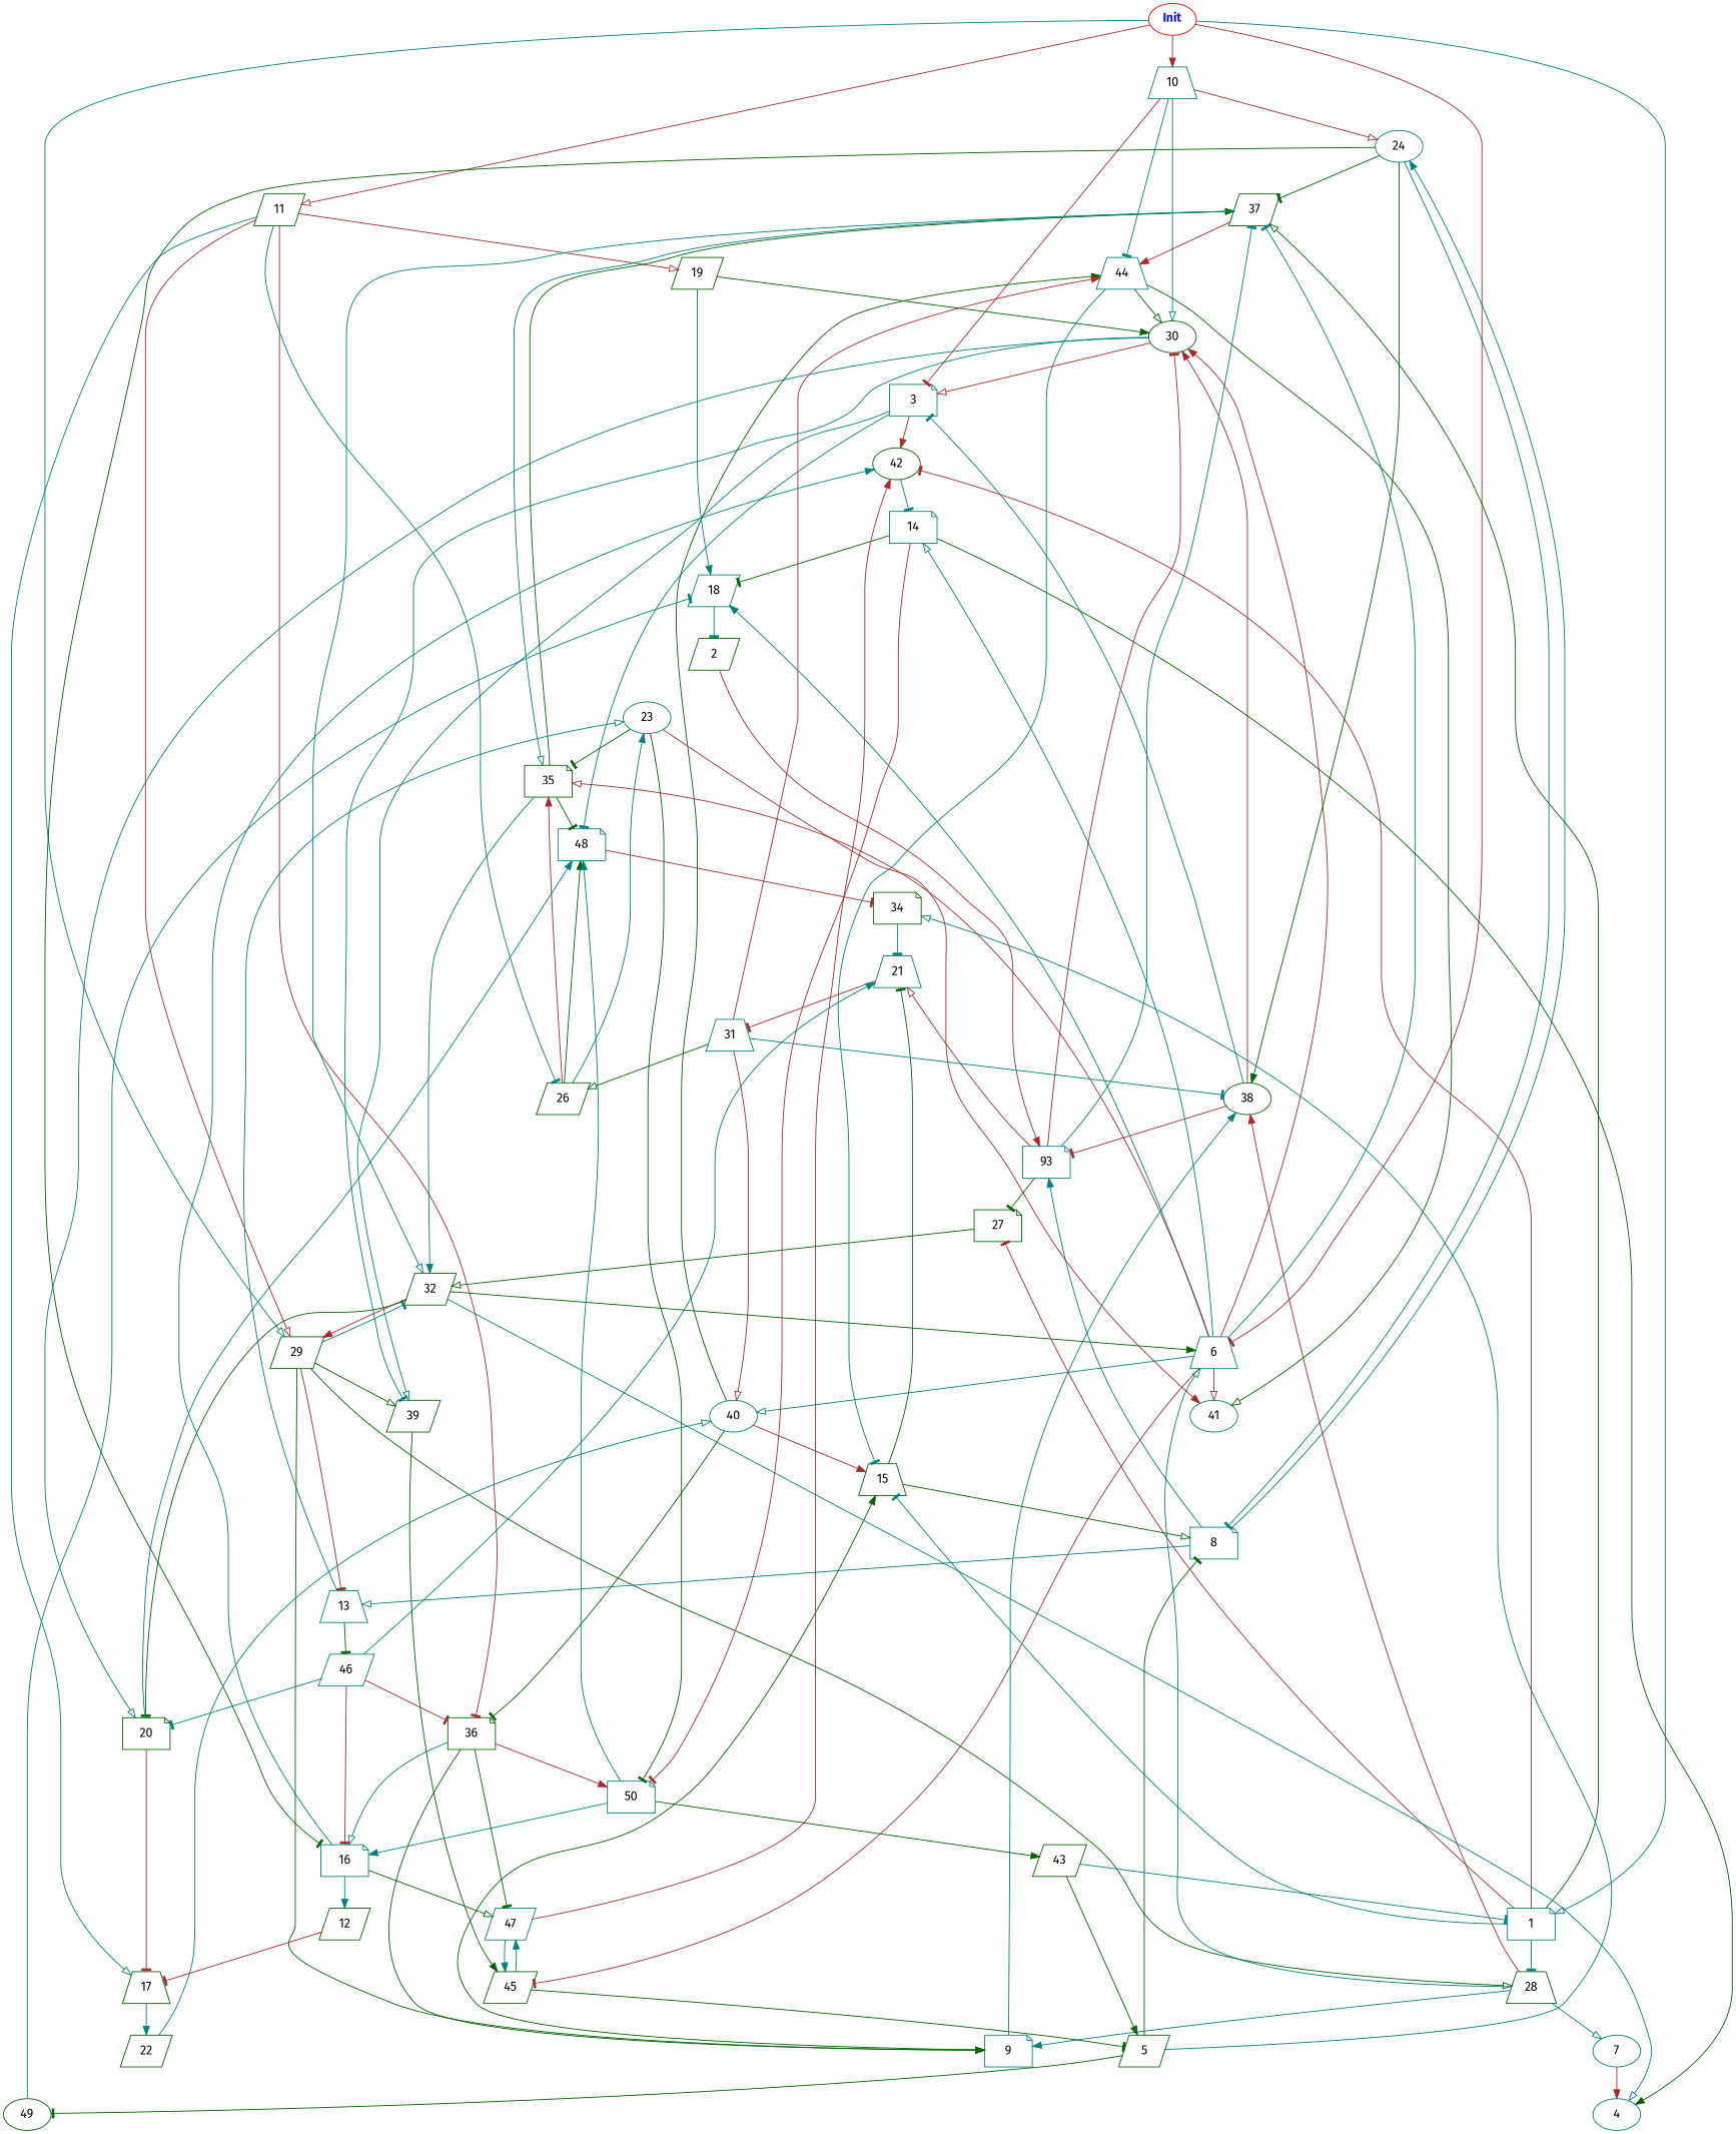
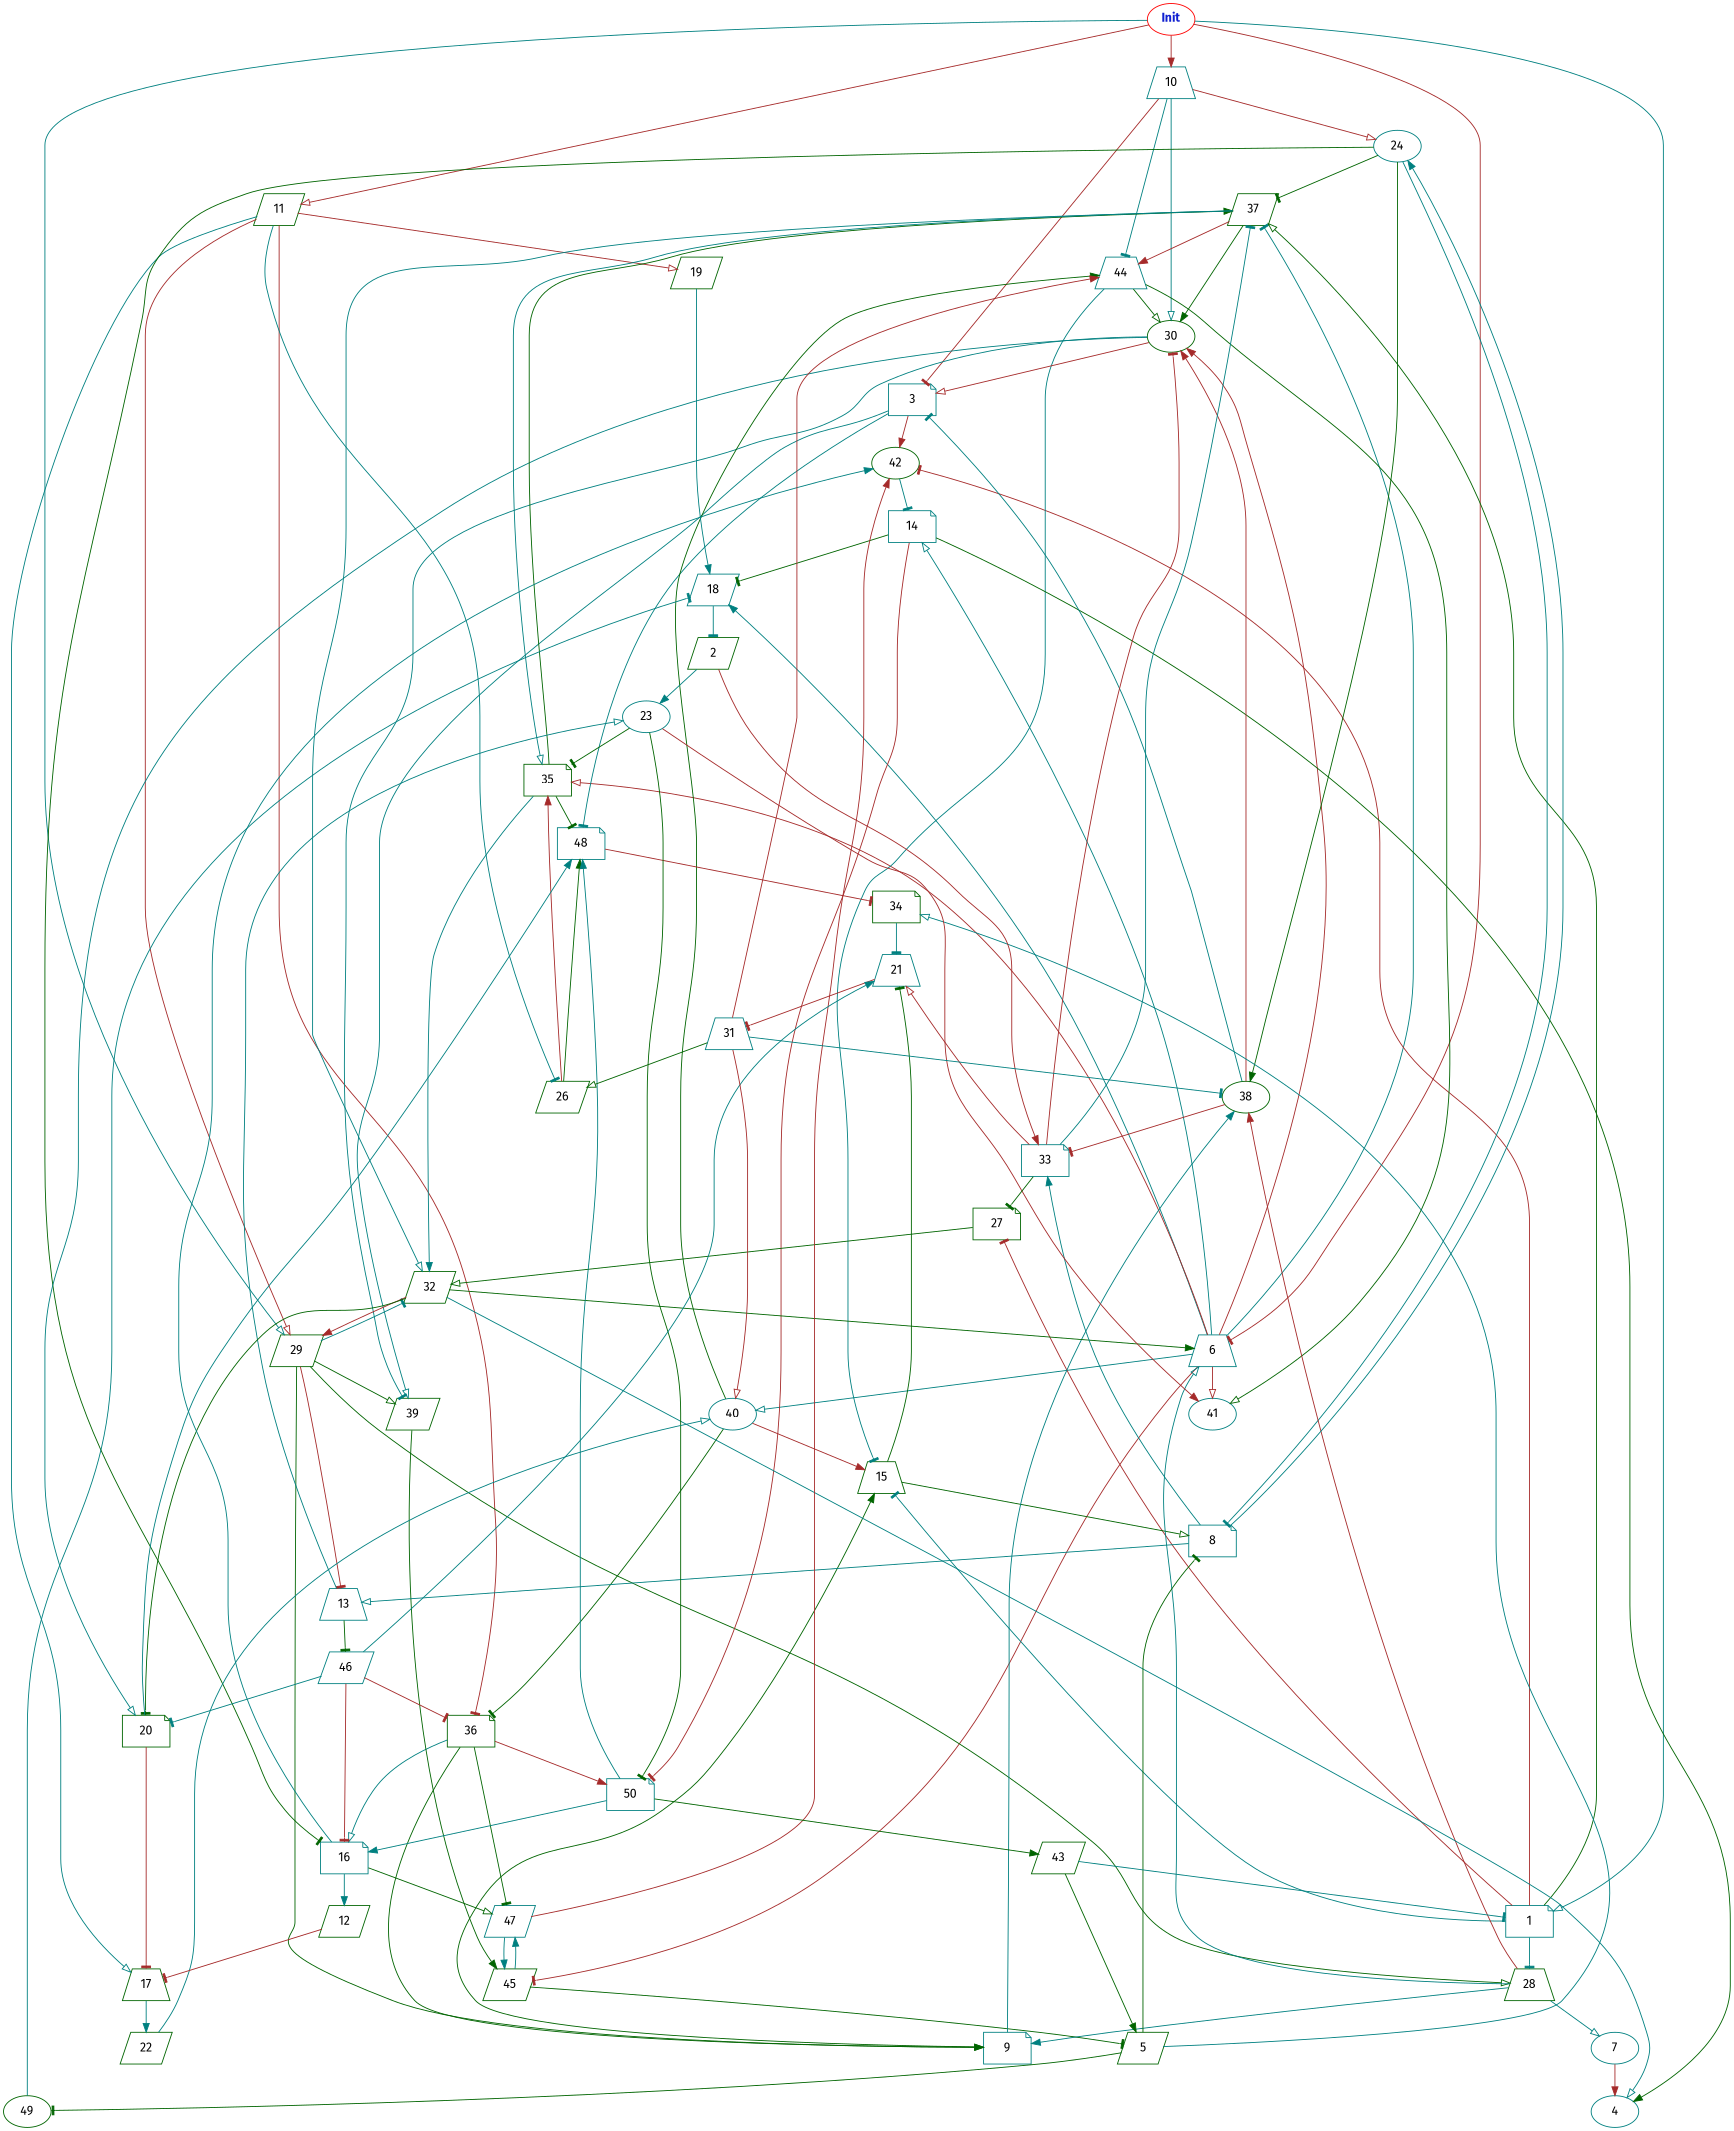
  digraph {
    fontname="Fira Sans"
    node [color=darkgreen fontname="Fira Sans" shape=parallelogram]
    edge [arrowhead=tee color=teal fontname="Fira Sans" weight=1.0]
    n1 [color=red fontcolor="#1020d0" label=<<b>Init</b>> shape=""]
    10 [color=teal shape=trapezium]
    6 [color=teal shape=trapezium]
    11
    1 [color=teal shape=note]
    29
    24 [color=teal shape=ellipse]
    44 [color=teal shape=trapezium]
    3 [color=teal shape=note]
    30 [shape=ellipse]
    40 [color=teal shape=ellipse]
    45
    18 [color=teal]
    35 [shape=note]
    37
    41 [color=teal shape=ellipse]
    14 [color=teal shape=note]
    36 [shape=note]
    26
    17 [shape=trapezium]
    19
    27 [shape=note]
    15 [shape=trapezium]
    42 [shape=ellipse]
    28 [shape=trapezium]
    13 [color=teal shape=trapezium]
    9 [color=teal shape=note]
    32
    39
    8 [color=teal shape=note]
    16 [color=teal shape=note]
    38 [shape=ellipse]
    48 [color=teal shape=note]
    20 [shape=note]
    5
    47 [color=teal]
    2
    4 [color=teal shape=ellipse]
    50 [color=teal shape=note]
    23 [color=teal shape=ellipse]
    22
    21 [color=teal shape=trapezium]
    7 [color=teal shape=ellipse]
    46 [color=teal]
-   33 [color=teal shape=note label=93]
+   33 [color=teal shape=note]
    12
    34 [shape=note]
    49 [shape=ellipse]
    43
    31 [color=teal shape=trapezium]
    n1 -> 10 [arrowhead=normal color=brown weight=9.0]
    n1 -> 6 [color=brown weight=7.0]
    n1 -> 11 [arrowhead=onormal color=brown weight=8.0]
    n1 -> 1 [arrowhead=onormal weight=7.0]
    n1 -> 29 [arrowhead=onormal weight=6.0]
    10 -> 24 [arrowhead=onormal color=brown weight=5.0]
    10 -> 44 [weight=9.0]
    10 -> 3 [color=brown]
    10 -> 30 [arrowhead=onormal weight=7.0]
    6 -> 30 [arrowhead=normal color=brown weight=2.0]
    6 -> 40 [arrowhead=onormal]
    6 -> 45 [color=brown]
    6 -> 18 [arrowhead=normal weight=6.0]
    6 -> 35 [arrowhead=onormal color=brown weight=9.0]
    6 -> 37 [weight=2.0]
    6 -> 41 [arrowhead=onormal color=brown weight=5.0]
    6 -> 14 [arrowhead=onormal weight=6.0]
    11 -> 29 [arrowhead=onormal color=brown weight=4.0]
    11 -> 36 [color=brown weight=6.0]
    11 -> 26
    11 -> 17 [arrowhead=onormal weight=2.0]
    11 -> 19 [arrowhead=onormal color=brown weight=3.0]
    1 -> 37 [arrowhead=onormal color=darkgreen weight=9.0]
    1 -> 27 [color=brown weight=6.0]
    1 -> 15 [weight=4.0]
    1 -> 42 [color=brown weight=5.0]
    1 -> 28 [weight=7.0]
    29 -> 28 [arrowhead=onormal color=darkgreen weight=2.0]
    29 -> 13 [color=brown weight=8.0]
    29 -> 9 [arrowhead=onormal color=darkgreen weight=4.0]
    29 -> 32
    29 -> 39 [arrowhead=onormal color=darkgreen weight=7.0]
    24 -> 37 [color=darkgreen weight=4.0]
    24 -> 8 [weight=6.0]
    24 -> 16 [color=darkgreen]
    24 -> 38 [arrowhead=normal color=darkgreen weight=7.0]
    44 -> 30 [arrowhead=onormal color=darkgreen]
    44 -> 41 [arrowhead=onormal color=darkgreen weight=6.0]
    44 -> 15
    3 -> 42 [arrowhead=normal color=brown weight=7.0]
    3 -> 39 [arrowhead=onormal]
    3 -> 48 [weight=5.0]
    30 -> 3 [arrowhead=onormal color=brown weight=8.0]
    30 -> 39 [weight=6.0]
    30 -> 20 [arrowhead=onormal]
    40 -> 44 [arrowhead=normal color=darkgreen]
    40 -> 36 [color=darkgreen]
    40 -> 15 [arrowhead=normal color=brown weight=6.0]
    45 -> 5 [color=darkgreen]
    45 -> 47 [arrowhead=normal weight=5.0]
    18 -> 2 [weight=6.0]
    35 -> 37 [arrowhead=normal color=darkgreen weight=9.0]
    35 -> 32 [arrowhead=normal weight=8.0]
    35 -> 48 [color=darkgreen weight=7.0]
    37 -> 44 [arrowhead=normal color=brown]
    37 -> 35 [arrowhead=onormal]
    37 -> 32 [arrowhead=onormal weight=9.0]
    14 -> 18 [color=darkgreen weight=8.0]
    14 -> 4 [arrowhead=normal color=darkgreen weight=3.0]
    14 -> 50 [color=brown weight=6.0]
    36 -> 9 [arrowhead=normal color=darkgreen weight=4.0]
    36 -> 16 [arrowhead=onormal weight=7.0]
    36 -> 47 [color=darkgreen weight=2.0]
    36 -> 50 [arrowhead=normal color=brown weight=4.0]
    26 -> 35 [arrowhead=normal color=brown]
    26 -> 48 [arrowhead=normal color=darkgreen]
-   26 -> 23 [arrowhead=normal weight=3.0]
+   2 -> 23 [arrowhead=normal weight=3.0]
    17 -> 22 [arrowhead=normal weight=7.0]
-   19 -> 30 [arrowhead=normal color=darkgreen weight=3.0]
+   37 -> 30 [arrowhead=normal color=darkgreen weight=3.0]
    19 -> 18 [arrowhead=normal weight=9.0]
    27 -> 32 [arrowhead=onormal color=darkgreen weight=4.0]
    15 -> 8 [arrowhead=onormal color=darkgreen weight=2.0]
    15 -> 21 [color=darkgreen]
    42 -> 14
    28 -> 6 [arrowhead=onormal]
    28 -> 9 [arrowhead=normal weight=3.0]
    28 -> 38 [arrowhead=normal color=brown]
    28 -> 7 [arrowhead=onormal]
    13 -> 23 [arrowhead=onormal weight=3.0]
    13 -> 46 [color=darkgreen weight=5.0]
    9 -> 15 [arrowhead=normal color=darkgreen weight=2.0]
    9 -> 38 [arrowhead=normal weight=8.0]
    32 -> 6 [arrowhead=normal color=darkgreen]
    32 -> 29 [arrowhead=normal color=brown weight=5.0]
    32 -> 20 [color=darkgreen weight=5.0]
    32 -> 4 [arrowhead=onormal weight=2.0]
    39 -> 45 [arrowhead=normal color=darkgreen weight=9.0]
    8 -> 24 [arrowhead=normal weight=9.0]
    8 -> 13 [arrowhead=onormal weight=4.0]
    8 -> 33 [arrowhead=normal]
    16 -> 42 [arrowhead=normal weight=9.0]
    16 -> 47 [arrowhead=onormal color=darkgreen weight=7.0]
    16 -> 12 [arrowhead=normal weight=6.0]
    38 -> 3
    38 -> 30 [arrowhead=normal color=brown weight=8.0]
    38 -> 33 [color=brown weight=4.0]
    48 -> 34 [color=brown weight=6.0]
    20 -> 17 [color=brown weight=5.0]
    20 -> 48 [arrowhead=normal weight=3.0]
    5 -> 8 [color=darkgreen weight=9.0]
    5 -> 34 [arrowhead=onormal weight=2.0]
    5 -> 49 [color=darkgreen weight=6.0]
    47 -> 45 [arrowhead=normal weight=4.0]
    47 -> 42 [arrowhead=normal color=brown weight=4.0]
    2 -> 33 [arrowhead=normal color=brown weight=6.0]
    50 -> 16 [arrowhead=normal]
    50 -> 48 [arrowhead=normal weight=6.0]
    50 -> 43 [arrowhead=normal color=darkgreen weight=3.0]
    23 -> 35 [color=darkgreen weight=7.0]
    23 -> 41 [arrowhead=normal color=brown weight=8.0]
    23 -> 50 [color=darkgreen weight=2.0]
    22 -> 40 [arrowhead=onormal weight=5.0]
    21 -> 31 [color=brown weight=5.0]
    7 -> 4 [arrowhead=normal color=brown weight=7.0]
    46 -> 36 [color=brown weight=2.0]
    46 -> 16 [color=brown weight=4.0]
    46 -> 20 [weight=7.0]
    46 -> 21 [arrowhead=normal]
    33 -> 30 [color=brown weight=6.0]
    33 -> 37 [weight=9.0]
    33 -> 27 [color=darkgreen weight=7.0]
    33 -> 21 [arrowhead=onormal color=brown]
    12 -> 17 [color=brown weight=7.0]
    34 -> 21 [weight=4.0]
    49 -> 18 [weight=8.0]
    43 -> 1
    43 -> 5 [arrowhead=normal color=darkgreen weight=2.0]
    31 -> 44 [arrowhead=normal color=brown weight=8.0]
    31 -> 40 [arrowhead=onormal color=brown weight=2.0]
    31 -> 26 [arrowhead=onormal color=darkgreen weight=7.0]
    31 -> 38
  }
